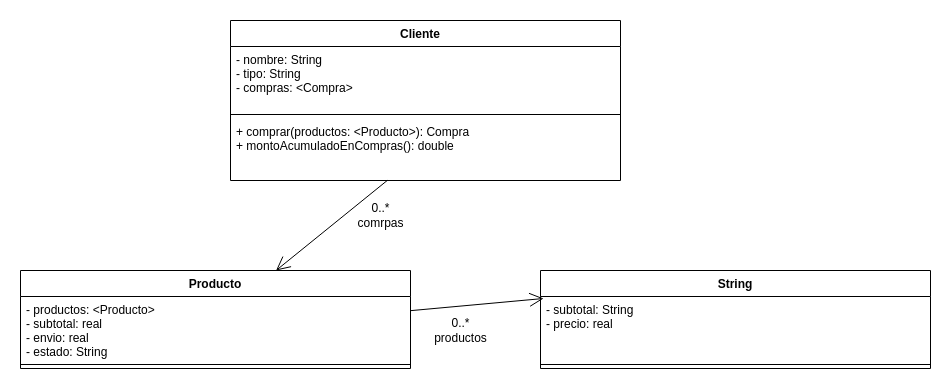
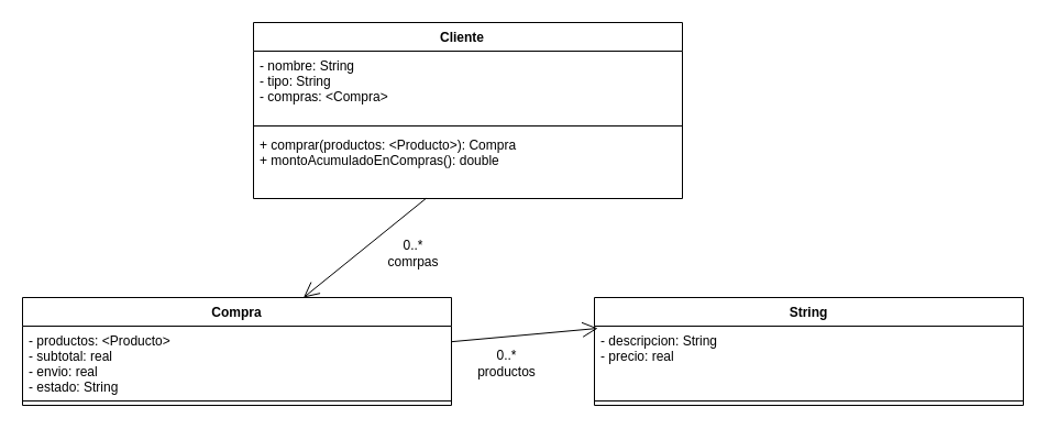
  <mxCell id="0" />
  <mxCell id="1" parent="0" />
  <mxCell id="2" value="Cliente   " style="swimlane;fontStyle=1;align=center;verticalAlign=top;childLayout=stackLayout;horizontal=1;startSize=26;horizontalStack=0;resizeParent=1;resizeParentMax=0;resizeLast=0;collapsible=1;marginBottom=0;" vertex="1" parent="1"><mxGeometry x="230" y="20" width="390" height="160" as="geometry" /></mxCell>
  <mxCell id="3" value="- nombre: String&#10;- tipo: String&#10;- compras: &lt;Compra&gt;" style="text;strokeColor=none;fillColor=none;align=left;verticalAlign=top;spacingLeft=4;spacingRight=4;overflow=hidden;rotatable=0;points=[[0,0.5],[1,0.5]];portConstraint=eastwest;" vertex="1" parent="2"><mxGeometry y="26" width="390" height="64" as="geometry" /></mxCell>
  <mxCell id="4" value="" style="line;strokeWidth=1;fillColor=none;align=left;verticalAlign=middle;spacingTop=-1;spacingLeft=3;spacingRight=3;rotatable=0;labelPosition=right;points=[];portConstraint=eastwest;" vertex="1" parent="2"><mxGeometry y="90" width="390" height="8" as="geometry" /></mxCell>
  <mxCell id="5" value="+ comprar(productos: &lt;Producto&gt;): Compra&#10;+ montoAcumuladoEnCompras(): double" style="text;strokeColor=none;fillColor=none;align=left;verticalAlign=top;spacingLeft=4;spacingRight=4;overflow=hidden;rotatable=0;points=[[0,0.5],[1,0.5]];portConstraint=eastwest;" vertex="1" parent="2"><mxGeometry y="98" width="390" height="62" as="geometry" /></mxCell>
- <mxCell id="6" value="Producto" style="swimlane;fontStyle=1;align=center;verticalAlign=top;childLayout=stackLayout;horizontal=1;startSize=26;horizontalStack=0;resizeParent=1;resizeParentMax=0;resizeLast=0;collapsible=1;marginBottom=0;" vertex="1" parent="1"><mxGeometry x="20" y="270" width="390" height="98" as="geometry" /></mxCell>
+ <mxCell id="6" value="Compra" style="swimlane;fontStyle=1;align=center;verticalAlign=top;childLayout=stackLayout;horizontal=1;startSize=26;horizontalStack=0;resizeParent=1;resizeParentMax=0;resizeLast=0;collapsible=1;marginBottom=0;" vertex="1" parent="1"><mxGeometry x="20" y="270" width="390" height="98" as="geometry" /></mxCell>
  <mxCell id="7" value="- productos: &lt;Producto&gt;&#10;- subtotal: real&#10;- envio: real&#10;- estado: String" style="text;strokeColor=none;fillColor=none;align=left;verticalAlign=top;spacingLeft=4;spacingRight=4;overflow=hidden;rotatable=0;points=[[0,0.5],[1,0.5]];portConstraint=eastwest;" vertex="1" parent="6"><mxGeometry y="26" width="390" height="64" as="geometry" /></mxCell>
  <mxCell id="8" value="" style="line;strokeWidth=1;fillColor=none;align=left;verticalAlign=middle;spacingTop=-1;spacingLeft=3;spacingRight=3;rotatable=0;labelPosition=right;points=[];portConstraint=eastwest;" vertex="1" parent="6"><mxGeometry y="90" width="390" height="8" as="geometry" /></mxCell>
  <mxCell id="9" value="String" style="swimlane;fontStyle=1;align=center;verticalAlign=top;childLayout=stackLayout;horizontal=1;startSize=26;horizontalStack=0;resizeParent=1;resizeParentMax=0;resizeLast=0;collapsible=1;marginBottom=0;" vertex="1" parent="1"><mxGeometry x="540" y="270" width="390" height="98" as="geometry" /></mxCell>
- <mxCell id="10" value="- subtotal: String&#10;- precio: real" style="text;strokeColor=none;fillColor=none;align=left;verticalAlign=top;spacingLeft=4;spacingRight=4;overflow=hidden;rotatable=0;points=[[0,0.5],[1,0.5]];portConstraint=eastwest;" vertex="1" parent="9"><mxGeometry y="26" width="390" height="64" as="geometry" /></mxCell>
+ <mxCell id="10" value="- descripcion: String&#10;- precio: real" style="text;strokeColor=none;fillColor=none;align=left;verticalAlign=top;spacingLeft=4;spacingRight=4;overflow=hidden;rotatable=0;points=[[0,0.5],[1,0.5]];portConstraint=eastwest;" vertex="1" parent="9"><mxGeometry y="26" width="390" height="64" as="geometry" /></mxCell>
  <mxCell id="11" value="" style="line;strokeWidth=1;fillColor=none;align=left;verticalAlign=middle;spacingTop=-1;spacingLeft=3;spacingRight=3;rotatable=0;labelPosition=right;points=[];portConstraint=eastwest;" vertex="1" parent="9"><mxGeometry y="90" width="390" height="8" as="geometry" /></mxCell>
  <mxCell id="12" value="" style="endArrow=open;endFill=1;endSize=12;html=1;rounded=0;entryX=0.008;entryY=0.031;entryDx=0;entryDy=0;entryPerimeter=0;" edge="1" parent="1" source="7" target="10"><mxGeometry width="160" relative="1" as="geometry"><mxPoint x="240" y="230" as="sourcePoint" /><mxPoint x="400" y="230" as="targetPoint" /></mxGeometry></mxCell>
  <mxCell id="13" value="0..*&lt;br&gt;productos" style="text;html=1;align=center;verticalAlign=middle;resizable=0;points=[];autosize=1;strokeColor=none;fillColor=none;" vertex="1" parent="1"><mxGeometry x="420" y="310" width="80" height="40" as="geometry" /></mxCell>
  <mxCell id="14" value="" style="endArrow=open;endFill=1;endSize=12;html=1;rounded=0;" edge="1" parent="1" source="5" target="6"><mxGeometry width="160" relative="1" as="geometry"><mxPoint x="420" y="320.162" as="sourcePoint" /><mxPoint x="553.12" y="307.984" as="targetPoint" /></mxGeometry></mxCell>
- <mxCell id="15" value="0..*&lt;br&gt;comrpas" style="text;html=1;align=center;verticalAlign=middle;resizable=0;points=[];autosize=1;strokeColor=none;fillColor=none;" vertex="1" parent="1"><mxGeometry x="345" y="195" width="70" height="40" as="geometry" /></mxCell>
+ <mxCell id="15" value="0..*&lt;br&gt;comrpas" style="text;html=1;align=center;verticalAlign=middle;resizable=0;points=[];autosize=1;strokeColor=none;fillColor=none;" vertex="1" parent="1"><mxGeometry x="340" y="210" width="70" height="40" as="geometry" /></mxCell>
